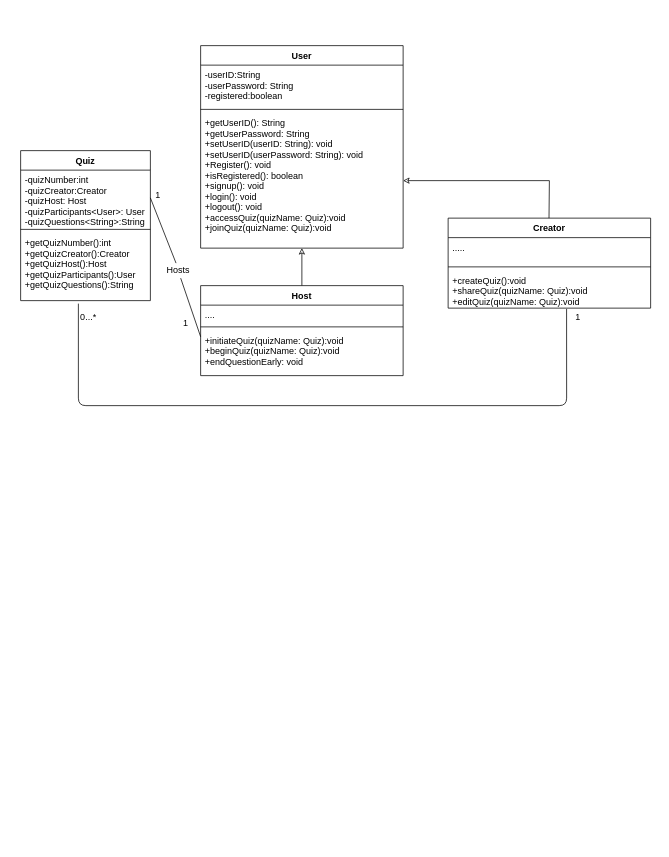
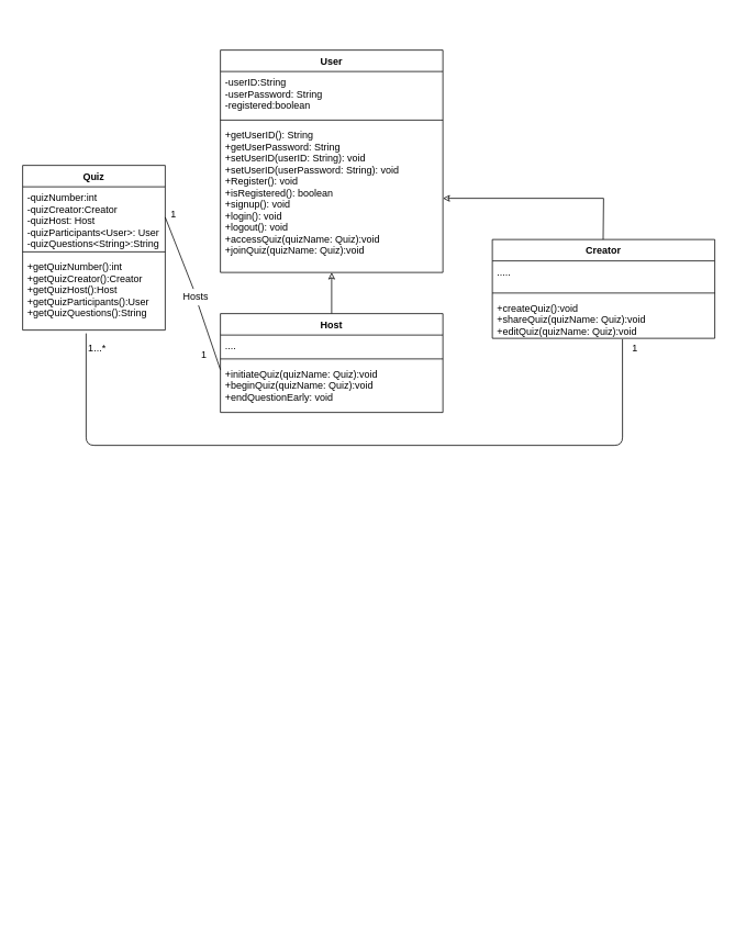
  <mxCell id="0" />
  <mxCell id="1" parent="0" />
  <mxCell id="2" value="" style="rounded=0;whiteSpace=wrap;html=1;strokeColor=none;" vertex="1" parent="1"><mxGeometry width="850" height="1100" as="geometry" x="20" y="20" /></mxCell>
  <mxCell id="3" value="Quiz" style="swimlane;fontStyle=1;align=center;verticalAlign=top;childLayout=stackLayout;horizontal=1;startSize=26;horizontalStack=0;resizeParent=1;resizeParentMax=0;resizeLast=0;collapsible=1;marginBottom=0;" parent="1" vertex="1"><mxGeometry x="27" y="200" width="173" height="200" as="geometry" /></mxCell>
  <mxCell id="4" value="-quizNumber:int&#10;-quizCreator:Creator &#10;-quizHost: Host&#10;-quizParticipants&lt;User&gt;: User&#10;-quizQuestions&lt;String&gt;:String&#10;" style="text;strokeColor=none;fillColor=none;align=left;verticalAlign=top;spacingLeft=4;spacingRight=4;overflow=hidden;rotatable=0;points=[[0,0.5],[1,0.5]];portConstraint=eastwest;" parent="3" vertex="1"><mxGeometry y="26" width="173" height="74" as="geometry" /></mxCell>
  <mxCell id="5" value="" style="line;strokeWidth=1;fillColor=none;align=left;verticalAlign=middle;spacingTop=-1;spacingLeft=3;spacingRight=3;rotatable=0;labelPosition=right;points=[];portConstraint=eastwest;" parent="3" vertex="1"><mxGeometry y="100" width="173" height="10" as="geometry" /></mxCell>
  <mxCell id="6" value="+getQuizNumber():int&#10;+getQuizCreator():Creator&#10;+getQuizHost():Host&#10;+getQuizParticipants():User&#10;+getQuizQuestions():String" style="text;strokeColor=none;fillColor=none;align=left;verticalAlign=top;spacingLeft=4;spacingRight=4;overflow=hidden;rotatable=0;points=[[0,0.5],[1,0.5]];portConstraint=eastwest;" parent="3" vertex="1"><mxGeometry y="110" width="173" height="90" as="geometry" /></mxCell>
  <mxCell id="7" value="User" style="swimlane;fontStyle=1;align=center;verticalAlign=top;childLayout=stackLayout;horizontal=1;startSize=26;horizontalStack=0;resizeParent=1;resizeParentMax=0;resizeLast=0;collapsible=1;marginBottom=0;" parent="1" vertex="1"><mxGeometry x="267" y="60" width="270" height="270" as="geometry" /></mxCell>
  <mxCell id="8" value="-userID:String &#10;-userPassword: String&#10;-registered:boolean" style="text;strokeColor=none;fillColor=none;align=left;verticalAlign=top;spacingLeft=4;spacingRight=4;overflow=hidden;rotatable=0;points=[[0,0.5],[1,0.5]];portConstraint=eastwest;" parent="7" vertex="1"><mxGeometry y="26" width="270" height="54" as="geometry" /></mxCell>
  <mxCell id="9" value="" style="line;strokeWidth=1;fillColor=none;align=left;verticalAlign=middle;spacingTop=-1;spacingLeft=3;spacingRight=3;rotatable=0;labelPosition=right;points=[];portConstraint=eastwest;" parent="7" vertex="1"><mxGeometry y="80" width="270" height="10" as="geometry" /></mxCell>
  <mxCell id="10" value="+getUserID(): String&#10;+getUserPassword: String&#10;+setUserID(userID: String): void&#10;+setUserID(userPassword: String): void&#10;+Register(): void&#10;+isRegistered(): boolean&#10;+signup(): void&#10;+login(): void&#10;+logout(): void&#10;+accessQuiz(quizName: Quiz):void&#10;+joinQuiz(quizName: Quiz):void" style="text;strokeColor=none;fillColor=none;align=left;verticalAlign=top;spacingLeft=4;spacingRight=4;overflow=hidden;rotatable=0;points=[[0,0.5],[1,0.5]];portConstraint=eastwest;" parent="7" vertex="1"><mxGeometry y="90" width="270" height="180" as="geometry" /></mxCell>
  <mxCell id="11" value="Creator" style="swimlane;fontStyle=1;align=center;verticalAlign=top;childLayout=stackLayout;horizontal=1;startSize=26;horizontalStack=0;resizeParent=1;resizeParentMax=0;resizeLast=0;collapsible=1;marginBottom=0;" parent="1" vertex="1"><mxGeometry x="597" y="290" width="270" height="120" as="geometry" /></mxCell>
  <mxCell id="12" value="....." style="text;strokeColor=none;fillColor=none;align=left;verticalAlign=top;spacingLeft=4;spacingRight=4;overflow=hidden;rotatable=0;points=[[0,0.5],[1,0.5]];portConstraint=eastwest;" parent="11" vertex="1"><mxGeometry y="26" width="270" height="34" as="geometry" /></mxCell>
  <mxCell id="13" value="" style="line;strokeWidth=1;fillColor=none;align=left;verticalAlign=middle;spacingTop=-1;spacingLeft=3;spacingRight=3;rotatable=0;labelPosition=right;points=[];portConstraint=eastwest;" parent="11" vertex="1"><mxGeometry y="60" width="270" height="10" as="geometry" /></mxCell>
  <mxCell id="14" value="+createQuiz():void&#10;+shareQuiz(quizName: Quiz):void&#10;+editQuiz(quizName: Quiz):void&#10;" style="text;strokeColor=none;fillColor=none;align=left;verticalAlign=top;spacingLeft=4;spacingRight=4;overflow=hidden;rotatable=0;points=[[0,0.5],[1,0.5]];portConstraint=eastwest;" parent="11" vertex="1"><mxGeometry y="70" width="270" height="50" as="geometry" /></mxCell>
  <mxCell id="15" value="" style="rounded=0;orthogonalLoop=1;jettySize=auto;html=1;fillColor=#FFFFFF;strokeColor=#000000;endArrow=classic;endFill=0;" parent="1" source="16" target="10" edge="1"><mxGeometry relative="1" as="geometry" /></mxCell>
  <mxCell id="16" value="Host" style="swimlane;fontStyle=1;align=center;verticalAlign=top;childLayout=stackLayout;horizontal=1;startSize=26;horizontalStack=0;resizeParent=1;resizeParentMax=0;resizeLast=0;collapsible=1;marginBottom=0;" parent="1" vertex="1"><mxGeometry x="267" y="380" width="270" height="120" as="geometry" /></mxCell>
  <mxCell id="17" value="...." style="text;strokeColor=none;fillColor=none;align=left;verticalAlign=top;spacingLeft=4;spacingRight=4;overflow=hidden;rotatable=0;points=[[0,0.5],[1,0.5]];portConstraint=eastwest;" parent="16" vertex="1"><mxGeometry y="26" width="270" height="24" as="geometry" /></mxCell>
  <mxCell id="18" value="" style="line;strokeWidth=1;fillColor=none;align=left;verticalAlign=middle;spacingTop=-1;spacingLeft=3;spacingRight=3;rotatable=0;labelPosition=right;points=[];portConstraint=eastwest;" parent="16" vertex="1"><mxGeometry y="50" width="270" height="10" as="geometry" /></mxCell>
  <mxCell id="19" value="+initiateQuiz(quizName: Quiz):void&#10;+beginQuiz(quizName: Quiz):void&#10;+endQuestionEarly: void" style="text;strokeColor=none;fillColor=none;align=left;verticalAlign=top;spacingLeft=4;spacingRight=4;overflow=hidden;rotatable=0;points=[[0,0.5],[1,0.5]];portConstraint=eastwest;" parent="16" vertex="1"><mxGeometry y="60" width="270" height="60" as="geometry" /></mxCell>
  <mxCell id="20" value="" style="rounded=0;orthogonalLoop=1;jettySize=auto;html=1;fillColor=#FFFFFF;strokeColor=#000000;endArrow=classic;endFill=0;entryX=1;entryY=0.5;entryDx=0;entryDy=0;" parent="1" target="10" edge="1"><mxGeometry relative="1" as="geometry"><mxPoint x="731.5" y="290" as="sourcePoint" /><mxPoint x="731.5" y="240" as="targetPoint" /><Array as="points"><mxPoint x="732" y="240" /></Array></mxGeometry></mxCell>
  <mxCell id="21" value="" style="endArrow=none;html=1;strokeColor=#000000;fillColor=#FFFFFF;entryX=1;entryY=0.5;entryDx=0;entryDy=0;exitX=0.46;exitY=0.05;exitDx=0;exitDy=0;exitPerimeter=0;" parent="1" source="22" target="4" edge="1"><mxGeometry width="50" height="50" relative="1" as="geometry"><mxPoint x="187" y="490" as="sourcePoint" /><mxPoint x="237" y="440" as="targetPoint" /></mxGeometry></mxCell>
  <mxCell id="22" value="Hosts" style="text;html=1;align=center;verticalAlign=middle;resizable=0;points=[];autosize=1;glass=0;fillColor=#ffffff;" parent="1" vertex="1"><mxGeometry x="207" y="350" width="60" height="20" as="geometry" /></mxCell>
  <mxCell id="23" value="" style="endArrow=none;html=1;strokeColor=#000000;fillColor=#FFFFFF;exitX=0;exitY=0.136;exitDx=0;exitDy=0;exitPerimeter=0;" parent="1" source="19" target="22" edge="1"><mxGeometry width="50" height="50" relative="1" as="geometry"><mxPoint x="267" y="438" as="sourcePoint" /><mxPoint x="238" y="379" as="targetPoint" /></mxGeometry></mxCell>
  <mxCell id="24" value="1" style="text;html=1;align=center;verticalAlign=middle;resizable=0;points=[];autosize=1;" parent="1" vertex="1"><mxGeometry x="760" y="412" width="20" height="20" as="geometry" /></mxCell>
- <mxCell id="25" value="0...*" style="text;html=1;align=center;verticalAlign=middle;resizable=0;points=[];autosize=1;" parent="1" vertex="1"><mxGeometry x="97" y="412" width="40" height="20" as="geometry" /></mxCell>
+ <mxCell id="25" value="1...*" style="text;html=1;align=center;verticalAlign=middle;resizable=0;points=[];autosize=1;" parent="1" vertex="1"><mxGeometry x="97" y="412" width="40" height="20" as="geometry" /></mxCell>
  <mxCell id="26" value="" style="endArrow=none;html=1;strokeColor=#000000;fillColor=#FFFFFF;entryX=0.585;entryY=1.02;entryDx=0;entryDy=0;entryPerimeter=0;" parent="1" target="14" edge="1"><mxGeometry width="50" height="50" relative="1" as="geometry"><mxPoint x="104" y="404" as="sourcePoint" /><mxPoint x="200" y="370" as="targetPoint" /><Array as="points"><mxPoint x="104" y="540" /><mxPoint x="755" y="540" /></Array></mxGeometry></mxCell>
  <mxCell id="27" value="1" style="text;html=1;align=center;verticalAlign=middle;resizable=0;points=[];autosize=1;" parent="1" vertex="1"><mxGeometry x="200" y="250" width="20" height="20" as="geometry" /></mxCell>
  <mxCell id="28" value="1" style="text;html=1;align=center;verticalAlign=middle;resizable=0;points=[];autosize=1;" parent="1" vertex="1"><mxGeometry x="237" y="420" width="20" height="20" as="geometry" /></mxCell>
